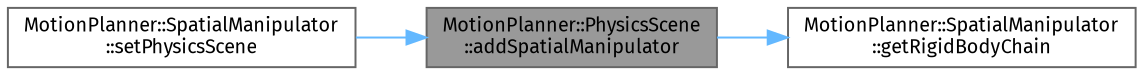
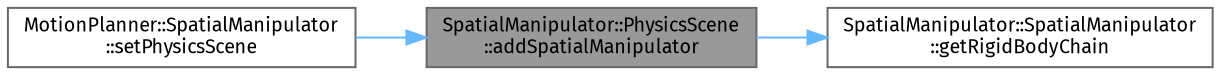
  digraph {
    fontname="Fira Sans"
    rankdir=LR
    node [color=grey40 fillcolor=white fontname="Fira Sans" fontsize=10 shape=box style=filled]
    edge [color=steelblue1 fontname="Fira Sans" fontsize=10 labelfontname=Helvetica labelfontsize=10 style=solid]
-   n1 [color=gray40 fillcolor=grey60 fontcolor=black height=0.2 label="MotionPlanner::PhysicsScene\l::addSpatialManipulator" width=0.4]
-   n2 [height=0.2 label="MotionPlanner::SpatialManipulator\l::getRigidBodyChain" width=0.4]
+   n1 [color=gray40 fillcolor=grey60 fontcolor=black height=0.2 label="SpatialManipulator::PhysicsScene\l::addSpatialManipulator" width=0.4]
+   n2 [height=0.2 label="SpatialManipulator::SpatialManipulator\l::getRigidBodyChain" width=0.4]
    n3 [height=0.2 label="MotionPlanner::SpatialManipulator\l::setPhysicsScene" width=0.4]
    n1 -> n2
    n3 -> n1
  }
